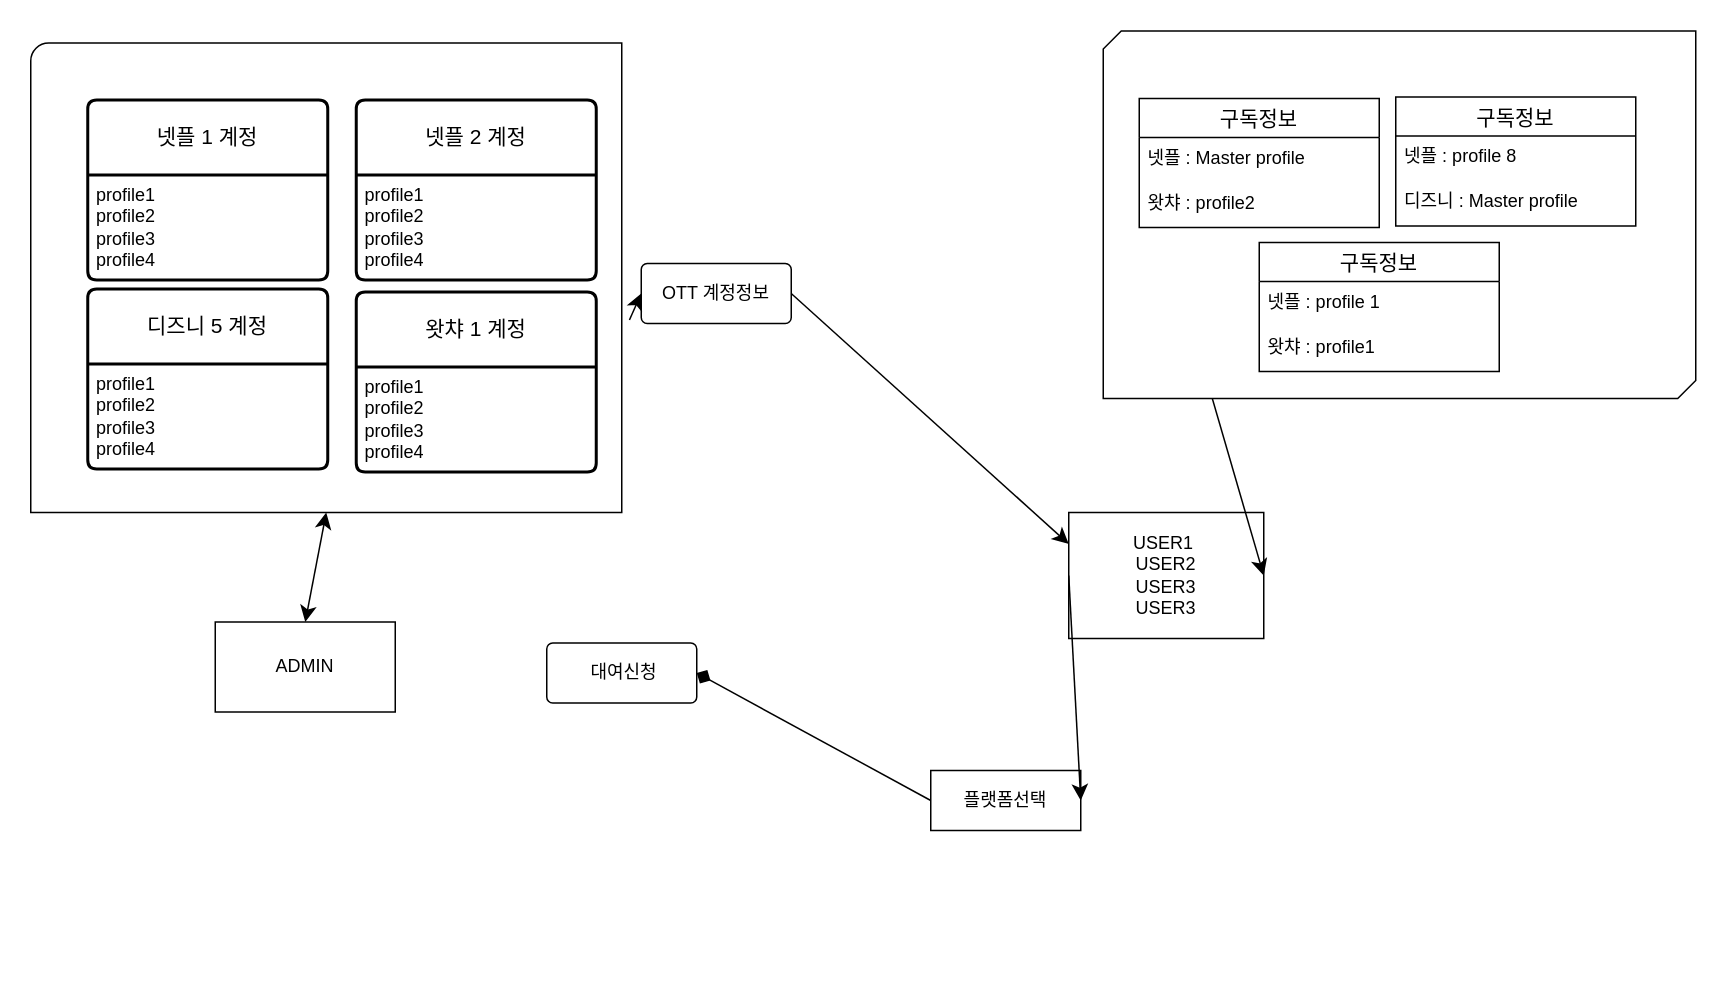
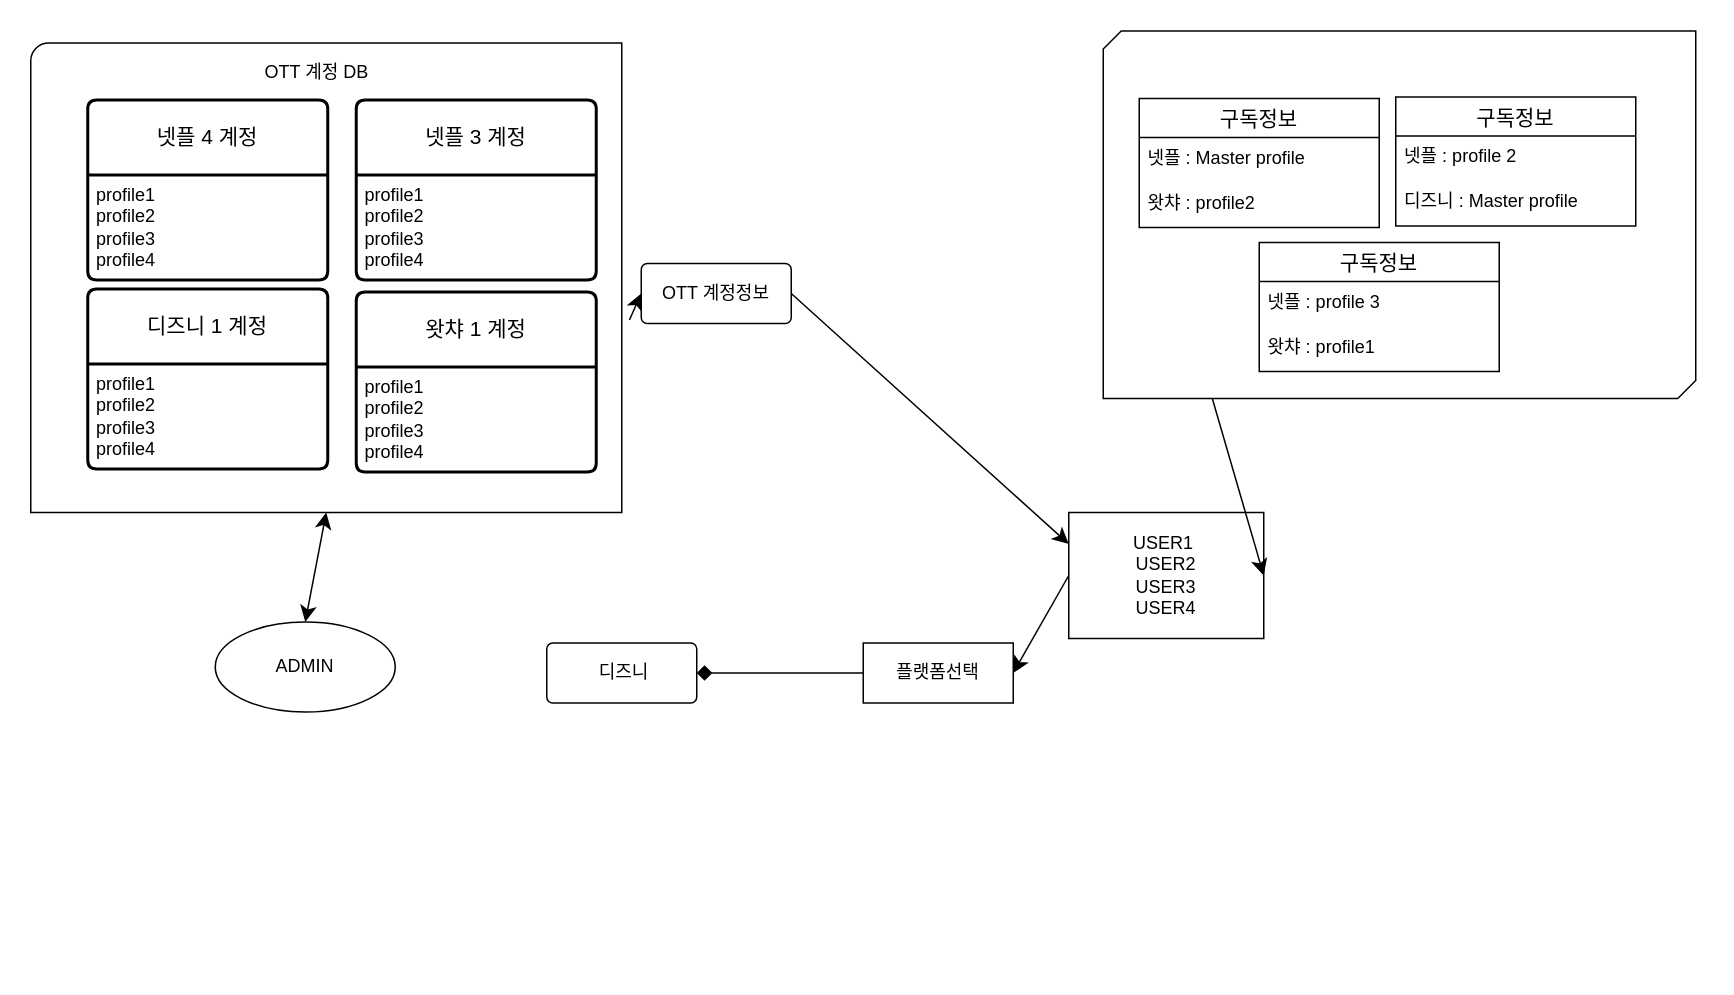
  <mxCell id="0" />
  <mxCell id="1" parent="0" />
- <mxCell id="2" value="USER1&amp;nbsp;&lt;div&gt;USER2&lt;/div&gt;&lt;div&gt;USER3&lt;/div&gt;&lt;div&gt;USER3&lt;/div&gt;" style="whiteSpace=wrap;html=1;align=center;" vertex="1" parent="1"><mxGeometry x="712" y="341" width="130" height="84" as="geometry" /></mxCell>
+ <mxCell id="2" value="USER1&amp;nbsp;&lt;div&gt;USER2&lt;/div&gt;&lt;div&gt;USER3&lt;/div&gt;&lt;div&gt;USER4&lt;/div&gt;" style="whiteSpace=wrap;html=1;align=center;" vertex="1" parent="1"><mxGeometry x="712" y="341" width="130" height="84" as="geometry" /></mxCell>
  <mxCell id="3" value="" style="endArrow=classic;startArrow=classic;html=1;rounded=0;fontSize=12;startSize=8;endSize=8;curved=1;entryX=0.032;entryY=0.8;entryDx=0;entryDy=0;entryPerimeter=0;exitX=1;exitY=0.5;exitDx=0;exitDy=0;" edge="1" parent="1" source="2" target="10"><mxGeometry width="50" height="50" relative="1" as="geometry"><mxPoint x="588" y="271" as="sourcePoint" /><mxPoint x="638" y="221" as="targetPoint" /></mxGeometry></mxCell>
  <mxCell id="4" value="" style="group" vertex="1" connectable="0" parent="1"><mxGeometry x="735" y="20" width="395" height="245" as="geometry" /></mxCell>
  <mxCell id="5" value="" style="verticalLabelPosition=bottom;verticalAlign=top;html=1;shape=mxgraph.basic.diag_snip_rect;dx=6;whiteSpace=wrap;" vertex="1" parent="4"><mxGeometry width="395" height="245" as="geometry" /></mxCell>
  <mxCell id="6" value="구독정보" style="swimlane;fontStyle=0;childLayout=stackLayout;horizontal=1;startSize=26;horizontalStack=0;resizeParent=1;resizeParentMax=0;resizeLast=0;collapsible=1;marginBottom=0;align=center;fontSize=14;" vertex="1" parent="4"><mxGeometry x="104" y="141" width="160" height="86" as="geometry" /></mxCell>
- <mxCell id="7" value="넷플 : profile 1" style="text;strokeColor=none;fillColor=none;spacingLeft=4;spacingRight=4;overflow=hidden;rotatable=0;points=[[0,0.5],[1,0.5]];portConstraint=eastwest;fontSize=12;whiteSpace=wrap;html=1;" vertex="1" parent="6"><mxGeometry y="26" width="160" height="30" as="geometry" /></mxCell>
+ <mxCell id="7" value="넷플 : profile 3" style="text;strokeColor=none;fillColor=none;spacingLeft=4;spacingRight=4;overflow=hidden;rotatable=0;points=[[0,0.5],[1,0.5]];portConstraint=eastwest;fontSize=12;whiteSpace=wrap;html=1;" vertex="1" parent="6"><mxGeometry y="26" width="160" height="30" as="geometry" /></mxCell>
  <mxCell id="8" value="왓챠 : profile1" style="text;strokeColor=none;fillColor=none;spacingLeft=4;spacingRight=4;overflow=hidden;rotatable=0;points=[[0,0.5],[1,0.5]];portConstraint=eastwest;fontSize=12;whiteSpace=wrap;html=1;" vertex="1" parent="6"><mxGeometry y="56" width="160" height="30" as="geometry" /></mxCell>
  <mxCell id="9" value="구독정보" style="swimlane;fontStyle=0;childLayout=stackLayout;horizontal=1;startSize=26;horizontalStack=0;resizeParent=1;resizeParentMax=0;resizeLast=0;collapsible=1;marginBottom=0;align=center;fontSize=14;" vertex="1" parent="4"><mxGeometry x="24" y="45" width="160" height="86" as="geometry" /></mxCell>
  <mxCell id="10" value="넷플 : Master profile" style="text;strokeColor=none;fillColor=none;spacingLeft=4;spacingRight=4;overflow=hidden;rotatable=0;points=[[0,0.5],[1,0.5]];portConstraint=eastwest;fontSize=12;whiteSpace=wrap;html=1;" vertex="1" parent="9"><mxGeometry y="26" width="160" height="30" as="geometry" /></mxCell>
  <mxCell id="11" value="왓챠 : profile2" style="text;strokeColor=none;fillColor=none;spacingLeft=4;spacingRight=4;overflow=hidden;rotatable=0;points=[[0,0.5],[1,0.5]];portConstraint=eastwest;fontSize=12;whiteSpace=wrap;html=1;" vertex="1" parent="9"><mxGeometry y="56" width="160" height="30" as="geometry" /></mxCell>
  <mxCell id="12" value="구독정보" style="swimlane;fontStyle=0;childLayout=stackLayout;horizontal=1;startSize=26;horizontalStack=0;resizeParent=1;resizeParentMax=0;resizeLast=0;collapsible=1;marginBottom=0;align=center;fontSize=14;" vertex="1" parent="4"><mxGeometry x="195" y="44" width="160" height="86" as="geometry" /></mxCell>
- <mxCell id="13" value="넷플 : profile 8" style="text;strokeColor=none;fillColor=none;spacingLeft=4;spacingRight=4;overflow=hidden;rotatable=0;points=[[0,0.5],[1,0.5]];portConstraint=eastwest;fontSize=12;whiteSpace=wrap;html=1;" vertex="1" parent="12"><mxGeometry y="26" width="160" height="30" as="geometry" /></mxCell>
+ <mxCell id="13" value="넷플 : profile 2" style="text;strokeColor=none;fillColor=none;spacingLeft=4;spacingRight=4;overflow=hidden;rotatable=0;points=[[0,0.5],[1,0.5]];portConstraint=eastwest;fontSize=12;whiteSpace=wrap;html=1;" vertex="1" parent="12"><mxGeometry y="26" width="160" height="30" as="geometry" /></mxCell>
  <mxCell id="14" value="디즈니 : Master profile" style="text;strokeColor=none;fillColor=none;spacingLeft=4;spacingRight=4;overflow=hidden;rotatable=0;points=[[0,0.5],[1,0.5]];portConstraint=eastwest;fontSize=12;whiteSpace=wrap;html=1;" vertex="1" parent="12"><mxGeometry y="56" width="160" height="30" as="geometry" /></mxCell>
- <mxCell id="15" value="플랫폼선택" style="whiteSpace=wrap;html=1;align=center;" vertex="1" parent="1"><mxGeometry x="620" y="513" width="100" height="40" as="geometry" /></mxCell>
+ <mxCell id="15" value="플랫폼선택" style="whiteSpace=wrap;html=1;align=center;" vertex="1" parent="1"><mxGeometry x="575" y="428" width="100" height="40" as="geometry" /></mxCell>
  <mxCell id="16" value="ID,PW, 전달" style="whiteSpace=wrap;html=1;align=center;" vertex="1" parent="1"><mxGeometry x="298" y="285" width="100" height="40" as="geometry" /></mxCell>
  <mxCell id="17" value="" style="endArrow=classic;html=1;rounded=0;fontSize=12;startSize=8;endSize=8;curved=1;exitX=0;exitY=0.5;exitDx=0;exitDy=0;entryX=1;entryY=0.5;entryDx=0;entryDy=0;" edge="1" parent="1" source="2" target="15"><mxGeometry width="50" height="50" relative="1" as="geometry"><mxPoint x="690" y="293" as="sourcePoint" /><mxPoint x="740" y="243" as="targetPoint" /></mxGeometry></mxCell>
  <mxCell id="18" value="" style="endArrow=diamond;html=1;rounded=0;fontSize=12;startSize=8;endSize=8;curved=1;exitX=0;exitY=0.5;exitDx=0;exitDy=0;entryX=1;entryY=0.5;entryDx=0;entryDy=0;" edge="1" parent="1" source="15" target="34"><mxGeometry width="50" height="50" relative="1" as="geometry"><mxPoint x="690" y="293" as="sourcePoint" /><mxPoint x="599" y="480" as="targetPoint" /></mxGeometry></mxCell>
- <mxCell id="19" value="ADMIN" style="rounded=0;whiteSpace=wrap;html=1;" vertex="1" parent="1"><mxGeometry x="143" y="414" width="120" height="60" as="geometry" /></mxCell>
+ <mxCell id="19" value="ADMIN" style="ellipse;whiteSpace=wrap;html=1;" vertex="1" parent="1"><mxGeometry x="143" y="414" width="120" height="60" as="geometry" /></mxCell>
  <mxCell id="20" value="" style="shape=tableRow;horizontal=0;startSize=0;swimlaneHead=0;swimlaneBody=0;fillColor=none;collapsible=0;dropTarget=0;points=[[0,0.5],[1,0.5]];portConstraint=eastwest;top=0;left=0;right=0;bottom=0;" vertex="1" parent="1"><mxGeometry x="954" y="621" width="180" height="20" as="geometry" /></mxCell>
  <mxCell id="21" value="" style="group" vertex="1" connectable="0" parent="1"><mxGeometry x="20" y="28" width="394" height="313" as="geometry" /></mxCell>
  <mxCell id="22" value="" style="verticalLabelPosition=bottom;verticalAlign=top;html=1;shape=mxgraph.basic.corner_round_rect;dx=6;whiteSpace=wrap;" vertex="1" parent="21"><mxGeometry width="394" height="313" as="geometry" /></mxCell>
  <mxCell id="23" style="edgeStyle=none;curved=1;rounded=0;orthogonalLoop=1;jettySize=auto;html=1;exitX=0.75;exitY=0;exitDx=0;exitDy=0;fontSize=12;startSize=8;endSize=8;" edge="1" parent="21" source="32" target="31"><mxGeometry relative="1" as="geometry" /></mxCell>
- <mxCell id="24" value="넷플 2 계정" style="swimlane;childLayout=stackLayout;horizontal=1;startSize=50;horizontalStack=0;rounded=1;fontSize=14;fontStyle=0;strokeWidth=2;resizeParent=0;resizeLast=1;shadow=0;dashed=0;align=center;arcSize=4;whiteSpace=wrap;html=1;" vertex="1" parent="21"><mxGeometry x="217" y="38" width="160" height="120" as="geometry" /></mxCell>
+ <mxCell id="24" value="넷플 3 계정" style="swimlane;childLayout=stackLayout;horizontal=1;startSize=50;horizontalStack=0;rounded=1;fontSize=14;fontStyle=0;strokeWidth=2;resizeParent=0;resizeLast=1;shadow=0;dashed=0;align=center;arcSize=4;whiteSpace=wrap;html=1;" vertex="1" parent="21"><mxGeometry x="217" y="38" width="160" height="120" as="geometry" /></mxCell>
  <mxCell id="25" value="profile1&lt;br&gt;profile2&lt;div&gt;profile3&lt;/div&gt;&lt;div&gt;profile4&lt;/div&gt;" style="align=left;strokeColor=none;fillColor=none;spacingLeft=4;spacingRight=4;fontSize=12;verticalAlign=top;resizable=0;rotatable=0;part=1;html=1;whiteSpace=wrap;" vertex="1" parent="24"><mxGeometry y="50" width="160" height="70" as="geometry" /></mxCell>
- <mxCell id="26" value="디즈니 5 계정" style="swimlane;childLayout=stackLayout;horizontal=1;startSize=50;horizontalStack=0;rounded=1;fontSize=14;fontStyle=0;strokeWidth=2;resizeParent=0;resizeLast=1;shadow=0;dashed=0;align=center;arcSize=4;whiteSpace=wrap;html=1;" vertex="1" parent="21"><mxGeometry x="38" y="164" width="160" height="120" as="geometry" /></mxCell>
+ <mxCell id="26" value="디즈니 1 계정" style="swimlane;childLayout=stackLayout;horizontal=1;startSize=50;horizontalStack=0;rounded=1;fontSize=14;fontStyle=0;strokeWidth=2;resizeParent=0;resizeLast=1;shadow=0;dashed=0;align=center;arcSize=4;whiteSpace=wrap;html=1;" vertex="1" parent="21"><mxGeometry x="38" y="164" width="160" height="120" as="geometry" /></mxCell>
  <mxCell id="27" value="profile1&lt;br&gt;profile2&lt;div&gt;profile3&lt;/div&gt;&lt;div&gt;profile4&lt;/div&gt;" style="align=left;strokeColor=none;fillColor=none;spacingLeft=4;spacingRight=4;fontSize=12;verticalAlign=top;resizable=0;rotatable=0;part=1;html=1;whiteSpace=wrap;" vertex="1" parent="26"><mxGeometry y="50" width="160" height="70" as="geometry" /></mxCell>
- <mxCell id="28" value="넷플 1 계정" style="swimlane;childLayout=stackLayout;horizontal=1;startSize=50;horizontalStack=0;rounded=1;fontSize=14;fontStyle=0;strokeWidth=2;resizeParent=0;resizeLast=1;shadow=0;dashed=0;align=center;arcSize=4;whiteSpace=wrap;html=1;" vertex="1" parent="21"><mxGeometry x="38" y="38" width="160" height="120" as="geometry" /></mxCell>
+ <mxCell id="28" value="넷플 4 계정" style="swimlane;childLayout=stackLayout;horizontal=1;startSize=50;horizontalStack=0;rounded=1;fontSize=14;fontStyle=0;strokeWidth=2;resizeParent=0;resizeLast=1;shadow=0;dashed=0;align=center;arcSize=4;whiteSpace=wrap;html=1;" vertex="1" parent="21"><mxGeometry x="38" y="38" width="160" height="120" as="geometry" /></mxCell>
  <mxCell id="29" value="profile1&lt;br&gt;profile2&lt;div&gt;profile3&lt;/div&gt;&lt;div&gt;profile4&lt;/div&gt;" style="align=left;strokeColor=none;fillColor=none;spacingLeft=4;spacingRight=4;fontSize=12;verticalAlign=top;resizable=0;rotatable=0;part=1;html=1;whiteSpace=wrap;" vertex="1" parent="28"><mxGeometry y="50" width="160" height="70" as="geometry" /></mxCell>
+ <mxCell id="30" value="OTT 계정 DB" style="text;html=1;align=center;verticalAlign=middle;whiteSpace=wrap;rounded=0;" vertex="1" parent="21"><mxGeometry x="139" y="5" width="104" height="30" as="geometry" /></mxCell>
  <mxCell id="31" value="왓챠 1 계정" style="swimlane;childLayout=stackLayout;horizontal=1;startSize=50;horizontalStack=0;rounded=1;fontSize=14;fontStyle=0;strokeWidth=2;resizeParent=0;resizeLast=1;shadow=0;dashed=0;align=center;arcSize=4;whiteSpace=wrap;html=1;" vertex="1" parent="21"><mxGeometry x="217" y="166" width="160" height="120" as="geometry" /></mxCell>
  <mxCell id="32" value="profile1&lt;br&gt;profile2&lt;div&gt;profile3&lt;/div&gt;&lt;div&gt;profile4&lt;/div&gt;" style="align=left;strokeColor=none;fillColor=none;spacingLeft=4;spacingRight=4;fontSize=12;verticalAlign=top;resizable=0;rotatable=0;part=1;html=1;whiteSpace=wrap;" vertex="1" parent="31"><mxGeometry y="50" width="160" height="70" as="geometry" /></mxCell>
  <mxCell id="33" value="" style="endArrow=classic;startArrow=classic;html=1;rounded=0;fontSize=12;startSize=8;endSize=8;curved=1;exitX=0.5;exitY=1;exitDx=0;exitDy=0;entryX=0.5;entryY=0;entryDx=0;entryDy=0;exitPerimeter=0;" edge="1" parent="1" source="22" target="19"><mxGeometry width="50" height="50" relative="1" as="geometry"><mxPoint x="671" y="605" as="sourcePoint" /><mxPoint x="293" y="460" as="targetPoint" /></mxGeometry></mxCell>
- <mxCell id="34" value="&amp;nbsp;대여신청" style="rounded=1;arcSize=10;whiteSpace=wrap;html=1;align=center;" vertex="1" parent="1"><mxGeometry x="364" y="428" width="100" height="40" as="geometry" /></mxCell>
+ <mxCell id="34" value="&amp;nbsp;디즈니" style="rounded=1;arcSize=10;whiteSpace=wrap;html=1;align=center;" vertex="1" parent="1"><mxGeometry x="364" y="428" width="100" height="40" as="geometry" /></mxCell>
  <mxCell id="35" value="OTT 계정정보" style="rounded=1;arcSize=10;whiteSpace=wrap;html=1;align=center;" vertex="1" parent="1"><mxGeometry x="427" y="175" width="100" height="40" as="geometry" /></mxCell>
  <mxCell id="36" value="" style="endArrow=classic;html=1;rounded=0;fontSize=12;startSize=8;endSize=8;curved=1;exitX=1.013;exitY=0.59;exitDx=0;exitDy=0;exitPerimeter=0;entryX=0;entryY=0.5;entryDx=0;entryDy=0;" edge="1" parent="1" source="22" target="35"><mxGeometry width="50" height="50" relative="1" as="geometry"><mxPoint x="577" y="199" as="sourcePoint" /><mxPoint x="627" y="149" as="targetPoint" /></mxGeometry></mxCell>
  <mxCell id="37" value="" style="endArrow=classic;html=1;rounded=0;fontSize=12;startSize=8;endSize=8;curved=1;exitX=1;exitY=0.5;exitDx=0;exitDy=0;entryX=0;entryY=0.25;entryDx=0;entryDy=0;" edge="1" parent="1" source="35" target="2"><mxGeometry width="50" height="50" relative="1" as="geometry"><mxPoint x="577" y="199" as="sourcePoint" /><mxPoint x="627" y="149" as="targetPoint" /></mxGeometry></mxCell>
